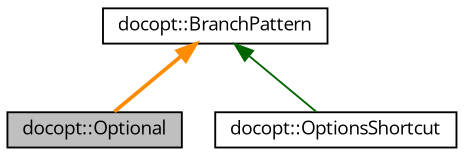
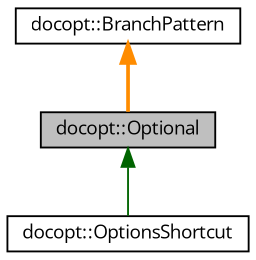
  digraph {
    fontname="Open Sans"
    node [color=black fillcolor=white fontname="Open Sans" fontsize=10 shape=record style=filled]
    edge [dir=back fontname="Open Sans" fontsize=10 labelfontname=Helvetica labelfontsize=10]
    n1 [fillcolor=grey75 fontcolor=black height=0.2 label="docopt::Optional" width=0.4]
    n2 [height=0.2 label="docopt::OptionsShortcut" width=0.4]
    n3 [height=0.2 label="docopt::BranchPattern" width=0.4]
-   n3 -> n2 [color=darkgreen style=solid]
+   n1 -> n2 [color=darkgreen style=solid]
    n3 -> n1 [color=darkorange style=bold]
  }
